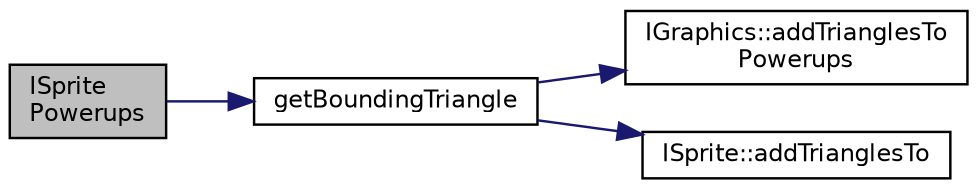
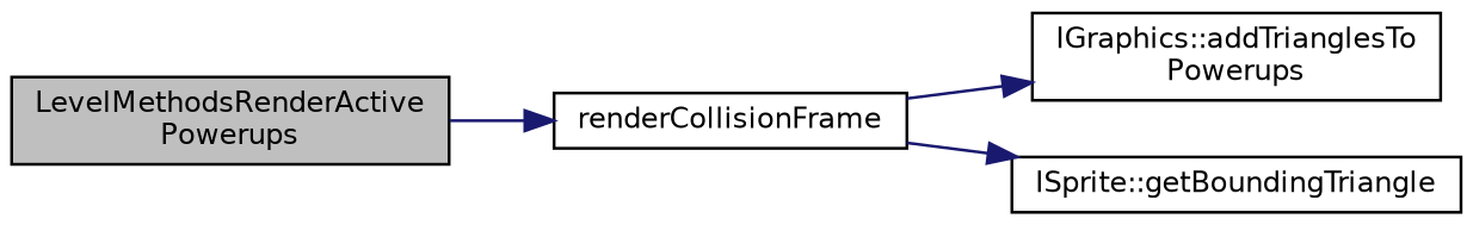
  digraph {
    rankdir=LR
    node [color=black fillcolor=white fontname=Helvetica fontsize=10 shape=record style=filled]
    edge [color=midnightblue fontname=Helvetica fontsize=10 labelfontname=Helvetica labelfontsize=10 style=solid]
-   n1 [fillcolor=grey75 fontcolor=black height=0.2 label="ISprite\lPowerups" width=0.4]
-   n2 [height=0.2 label=getBoundingTriangle width=0.4]
+   n1 [fillcolor=grey75 fontcolor=black height=0.2 label="LevelMethodsRenderActive\lPowerups" width=0.4]
+   n2 [height=0.2 label=renderCollisionFrame width=0.4]
    n3 [height=0.2 label="IGraphics::addTrianglesTo\lPowerups" width=0.4]
-   n4 [height=0.2 label="ISprite::addTrianglesTo" width=0.4]
+   n4 [height=0.2 label="ISprite::getBoundingTriangle" width=0.4]
    n1 -> n2
    n2 -> n3
    n2 -> n4
  }
